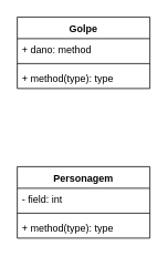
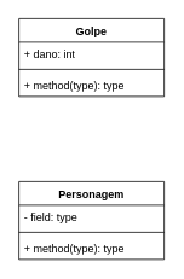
  <mxCell id="0" />
  <mxCell id="1" parent="0" />
  <mxCell id="2" value="Golpe" style="swimlane;fontStyle=1;align=center;verticalAlign=top;childLayout=stackLayout;horizontal=1;startSize=26;horizontalStack=0;resizeParent=1;resizeParentMax=0;resizeLast=0;collapsible=1;marginBottom=0;whiteSpace=wrap;html=1;" vertex="1" parent="1"><mxGeometry x="20" y="20" width="160" height="86" as="geometry" /></mxCell>
- <mxCell id="3" value="+ dano: method" style="text;strokeColor=none;fillColor=none;align=left;verticalAlign=top;spacingLeft=4;spacingRight=4;overflow=hidden;rotatable=0;points=[[0,0.5],[1,0.5]];portConstraint=eastwest;whiteSpace=wrap;html=1;" vertex="1" parent="2"><mxGeometry y="26" width="160" height="26" as="geometry" /></mxCell>
+ <mxCell id="3" value="+ dano: int" style="text;strokeColor=none;fillColor=none;align=left;verticalAlign=top;spacingLeft=4;spacingRight=4;overflow=hidden;rotatable=0;points=[[0,0.5],[1,0.5]];portConstraint=eastwest;whiteSpace=wrap;html=1;" vertex="1" parent="2"><mxGeometry y="26" width="160" height="26" as="geometry" /></mxCell>
  <mxCell id="4" value="" style="line;strokeWidth=1;fillColor=none;align=left;verticalAlign=middle;spacingTop=-1;spacingLeft=3;spacingRight=3;rotatable=0;labelPosition=right;points=[];portConstraint=eastwest;strokeColor=inherit;" vertex="1" parent="2"><mxGeometry y="52" width="160" height="8" as="geometry" /></mxCell>
  <mxCell id="5" value="+ method(type): type" style="text;strokeColor=none;fillColor=none;align=left;verticalAlign=top;spacingLeft=4;spacingRight=4;overflow=hidden;rotatable=0;points=[[0,0.5],[1,0.5]];portConstraint=eastwest;whiteSpace=wrap;html=1;" vertex="1" parent="2"><mxGeometry y="60" width="160" height="26" as="geometry" /></mxCell>
  <mxCell id="6" value="Personagem" style="swimlane;fontStyle=1;align=center;verticalAlign=top;childLayout=stackLayout;horizontal=1;startSize=26;horizontalStack=0;resizeParent=1;resizeParentMax=0;resizeLast=0;collapsible=1;marginBottom=0;whiteSpace=wrap;html=1;" vertex="1" parent="1"><mxGeometry x="20" y="200" width="160" height="86" as="geometry" /></mxCell>
- <mxCell id="7" value="- field: int" style="text;strokeColor=none;fillColor=none;align=left;verticalAlign=top;spacingLeft=4;spacingRight=4;overflow=hidden;rotatable=0;points=[[0,0.5],[1,0.5]];portConstraint=eastwest;whiteSpace=wrap;html=1;" vertex="1" parent="6"><mxGeometry y="26" width="160" height="26" as="geometry" /></mxCell>
+ <mxCell id="7" value="- field: type" style="text;strokeColor=none;fillColor=none;align=left;verticalAlign=top;spacingLeft=4;spacingRight=4;overflow=hidden;rotatable=0;points=[[0,0.5],[1,0.5]];portConstraint=eastwest;whiteSpace=wrap;html=1;" vertex="1" parent="6"><mxGeometry y="26" width="160" height="26" as="geometry" /></mxCell>
  <mxCell id="8" value="" style="line;strokeWidth=1;fillColor=none;align=left;verticalAlign=middle;spacingTop=-1;spacingLeft=3;spacingRight=3;rotatable=0;labelPosition=right;points=[];portConstraint=eastwest;strokeColor=inherit;" vertex="1" parent="6"><mxGeometry y="52" width="160" height="8" as="geometry" /></mxCell>
  <mxCell id="9" value="+ method(type): type" style="text;strokeColor=none;fillColor=none;align=left;verticalAlign=top;spacingLeft=4;spacingRight=4;overflow=hidden;rotatable=0;points=[[0,0.5],[1,0.5]];portConstraint=eastwest;whiteSpace=wrap;html=1;" vertex="1" parent="6"><mxGeometry y="60" width="160" height="26" as="geometry" /></mxCell>
